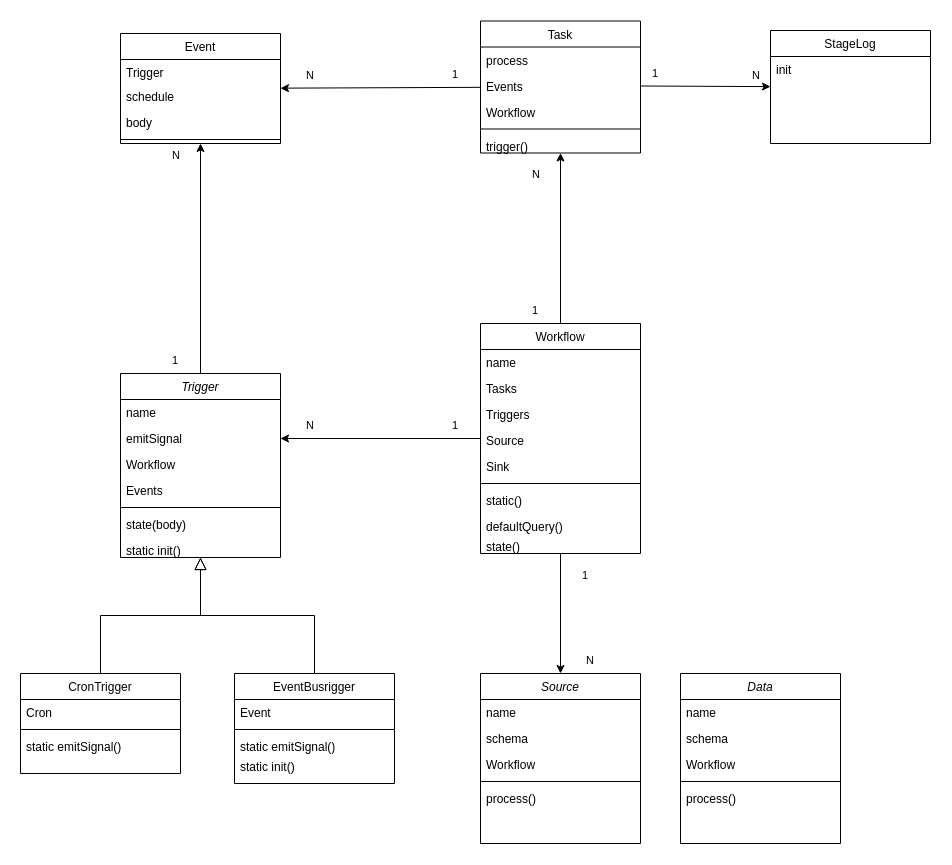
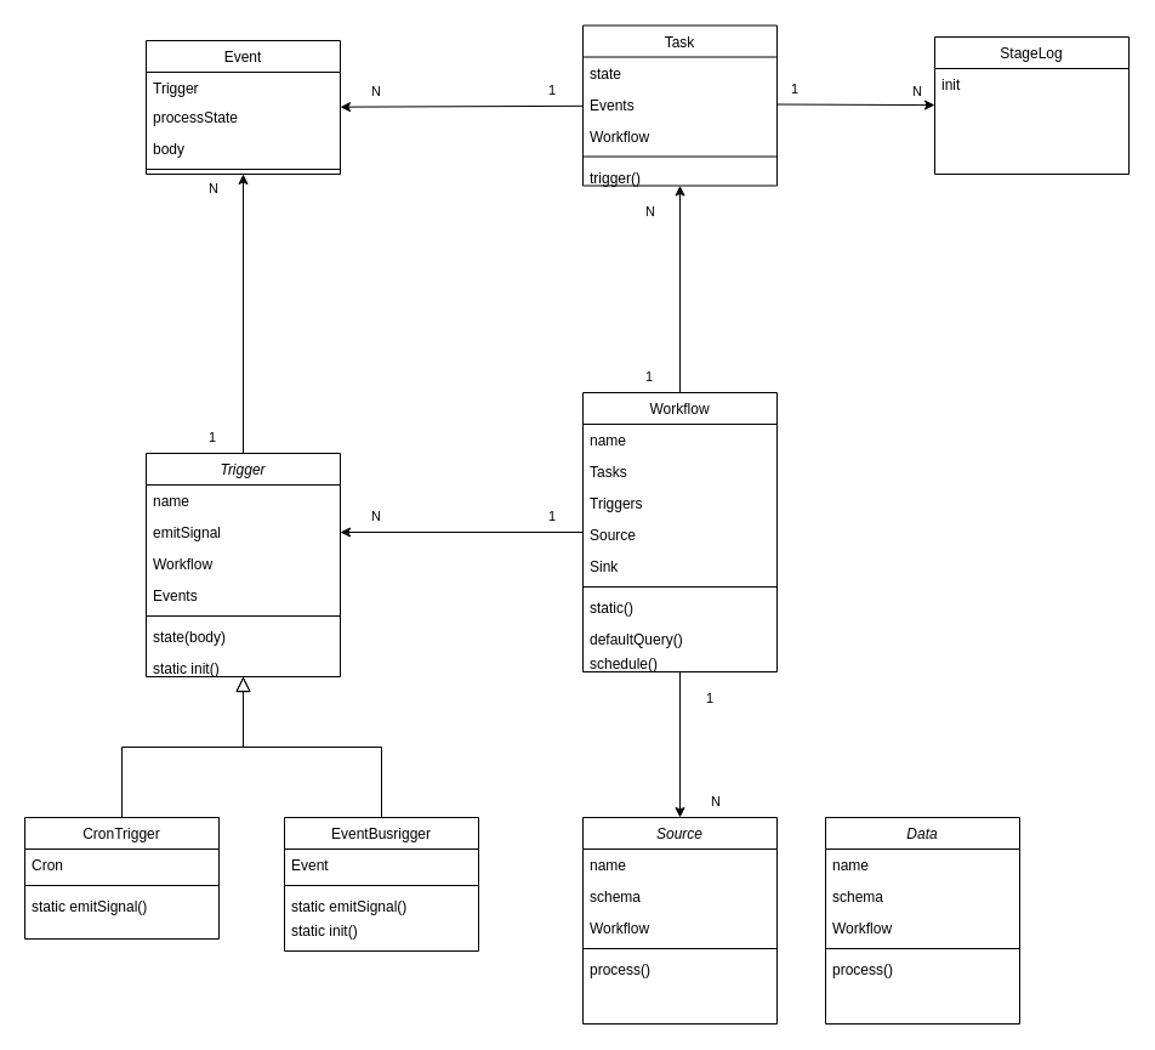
  <mxCell id="0" />
  <mxCell id="1" parent="0" />
  <mxCell id="2" value="Trigger" style="swimlane;fontStyle=2;align=center;verticalAlign=top;childLayout=stackLayout;horizontal=1;startSize=26;horizontalStack=0;resizeParent=1;resizeLast=0;collapsible=1;marginBottom=0;rounded=0;shadow=0;strokeWidth=1;" parent="1" vertex="1"><mxGeometry x="120" y="373" width="160" height="184" as="geometry"><mxRectangle x="230" y="140" width="160" height="26" as="alternateBounds" /></mxGeometry></mxCell>
  <mxCell id="3" value="name" style="text;align=left;verticalAlign=top;spacingLeft=4;spacingRight=4;overflow=hidden;rotatable=0;points=[[0,0.5],[1,0.5]];portConstraint=eastwest;" parent="2" vertex="1"><mxGeometry y="26" width="160" height="26" as="geometry" /></mxCell>
  <mxCell id="4" value="emitSignal" style="text;align=left;verticalAlign=top;spacingLeft=4;spacingRight=4;overflow=hidden;rotatable=0;points=[[0,0.5],[1,0.5]];portConstraint=eastwest;rounded=0;shadow=0;html=0;" parent="2" vertex="1"><mxGeometry y="52" width="160" height="26" as="geometry" /></mxCell>
  <mxCell id="5" value="Workflow" style="text;align=left;verticalAlign=top;spacingLeft=4;spacingRight=4;overflow=hidden;rotatable=0;points=[[0,0.5],[1,0.5]];portConstraint=eastwest;rounded=0;shadow=0;html=0;" parent="2" vertex="1"><mxGeometry y="78" width="160" height="26" as="geometry" /></mxCell>
  <mxCell id="6" value="Events" style="text;align=left;verticalAlign=top;spacingLeft=4;spacingRight=4;overflow=hidden;rotatable=0;points=[[0,0.5],[1,0.5]];portConstraint=eastwest;" vertex="1" parent="2"><mxGeometry y="104" width="160" height="26" as="geometry" /></mxCell>
  <mxCell id="7" value="" style="line;html=1;strokeWidth=1;align=left;verticalAlign=middle;spacingTop=-1;spacingLeft=3;spacingRight=3;rotatable=0;labelPosition=right;points=[];portConstraint=eastwest;" parent="2" vertex="1"><mxGeometry y="130" width="160" height="8" as="geometry" /></mxCell>
  <mxCell id="8" value="state(body)" style="text;align=left;verticalAlign=top;spacingLeft=4;spacingRight=4;overflow=hidden;rotatable=0;points=[[0,0.5],[1,0.5]];portConstraint=eastwest;" parent="2" vertex="1"><mxGeometry y="138" width="160" height="26" as="geometry" /></mxCell>
  <mxCell id="9" value="static init()" style="text;align=left;verticalAlign=top;spacingLeft=4;spacingRight=4;overflow=hidden;rotatable=0;points=[[0,0.5],[1,0.5]];portConstraint=eastwest;" vertex="1" parent="2"><mxGeometry y="164" width="160" height="20" as="geometry" /></mxCell>
  <mxCell id="10" value="CronTrigger" style="swimlane;fontStyle=0;align=center;verticalAlign=top;childLayout=stackLayout;horizontal=1;startSize=26;horizontalStack=0;resizeParent=1;resizeLast=0;collapsible=1;marginBottom=0;rounded=0;shadow=0;strokeWidth=1;" parent="1" vertex="1"><mxGeometry x="20" y="673" width="160" height="100" as="geometry"><mxRectangle x="130" y="380" width="160" height="26" as="alternateBounds" /></mxGeometry></mxCell>
  <mxCell id="11" value="Cron" style="text;align=left;verticalAlign=top;spacingLeft=4;spacingRight=4;overflow=hidden;rotatable=0;points=[[0,0.5],[1,0.5]];portConstraint=eastwest;" parent="10" vertex="1"><mxGeometry y="26" width="160" height="26" as="geometry" /></mxCell>
  <mxCell id="12" value="" style="line;html=1;strokeWidth=1;align=left;verticalAlign=middle;spacingTop=-1;spacingLeft=3;spacingRight=3;rotatable=0;labelPosition=right;points=[];portConstraint=eastwest;" parent="10" vertex="1"><mxGeometry y="52" width="160" height="8" as="geometry" /></mxCell>
  <mxCell id="13" value="static emitSignal()" style="text;align=left;verticalAlign=top;spacingLeft=4;spacingRight=4;overflow=hidden;rotatable=0;points=[[0,0.5],[1,0.5]];portConstraint=eastwest;" parent="10" vertex="1"><mxGeometry y="60" width="160" height="26" as="geometry" /></mxCell>
  <mxCell id="14" value="" style="endArrow=block;endSize=10;endFill=0;shadow=0;strokeWidth=1;rounded=0;edgeStyle=elbowEdgeStyle;elbow=vertical;" parent="1" source="10" target="2" edge="1"><mxGeometry width="160" relative="1" as="geometry"><mxPoint x="100" y="316" as="sourcePoint" /><mxPoint x="100" y="316" as="targetPoint" /></mxGeometry></mxCell>
  <mxCell id="15" value="EventBusrigger" style="swimlane;fontStyle=0;align=center;verticalAlign=top;childLayout=stackLayout;horizontal=1;startSize=26;horizontalStack=0;resizeParent=1;resizeLast=0;collapsible=1;marginBottom=0;rounded=0;shadow=0;strokeWidth=1;" parent="1" vertex="1"><mxGeometry x="234" y="673" width="160" height="110" as="geometry"><mxRectangle x="340" y="380" width="170" height="26" as="alternateBounds" /></mxGeometry></mxCell>
  <mxCell id="16" value="Event" style="text;align=left;verticalAlign=top;spacingLeft=4;spacingRight=4;overflow=hidden;rotatable=0;points=[[0,0.5],[1,0.5]];portConstraint=eastwest;" parent="15" vertex="1"><mxGeometry y="26" width="160" height="26" as="geometry" /></mxCell>
  <mxCell id="17" value="" style="line;html=1;strokeWidth=1;align=left;verticalAlign=middle;spacingTop=-1;spacingLeft=3;spacingRight=3;rotatable=0;labelPosition=right;points=[];portConstraint=eastwest;" parent="15" vertex="1"><mxGeometry y="52" width="160" height="8" as="geometry" /></mxCell>
  <mxCell id="18" value="static emitSignal()" style="text;align=left;verticalAlign=top;spacingLeft=4;spacingRight=4;overflow=hidden;rotatable=0;points=[[0,0.5],[1,0.5]];portConstraint=eastwest;" vertex="1" parent="15"><mxGeometry y="60" width="160" height="20" as="geometry" /></mxCell>
  <mxCell id="19" value="static init()" style="text;align=left;verticalAlign=top;spacingLeft=4;spacingRight=4;overflow=hidden;rotatable=0;points=[[0,0.5],[1,0.5]];portConstraint=eastwest;" vertex="1" parent="15"><mxGeometry y="80" width="160" height="20" as="geometry" /></mxCell>
  <mxCell id="20" value="" style="endArrow=block;endSize=10;endFill=0;shadow=0;strokeWidth=1;rounded=0;edgeStyle=elbowEdgeStyle;elbow=vertical;" parent="1" source="15" target="2" edge="1"><mxGeometry width="160" relative="1" as="geometry"><mxPoint x="110" y="486" as="sourcePoint" /><mxPoint x="210" y="384" as="targetPoint" /></mxGeometry></mxCell>
  <mxCell id="21" value="Workflow" style="swimlane;fontStyle=0;align=center;verticalAlign=top;childLayout=stackLayout;horizontal=1;startSize=26;horizontalStack=0;resizeParent=1;resizeLast=0;collapsible=1;marginBottom=0;rounded=0;shadow=0;strokeWidth=1;" parent="1" vertex="1"><mxGeometry x="480" y="323" width="160" height="230" as="geometry"><mxRectangle x="550" y="140" width="160" height="26" as="alternateBounds" /></mxGeometry></mxCell>
  <mxCell id="22" value="name" style="text;align=left;verticalAlign=top;spacingLeft=4;spacingRight=4;overflow=hidden;rotatable=0;points=[[0,0.5],[1,0.5]];portConstraint=eastwest;" parent="21" vertex="1"><mxGeometry y="26" width="160" height="26" as="geometry" /></mxCell>
  <mxCell id="23" value="Tasks" style="text;align=left;verticalAlign=top;spacingLeft=4;spacingRight=4;overflow=hidden;rotatable=0;points=[[0,0.5],[1,0.5]];portConstraint=eastwest;rounded=0;shadow=0;html=0;" vertex="1" parent="21"><mxGeometry y="52" width="160" height="26" as="geometry" /></mxCell>
  <mxCell id="24" value="Triggers" style="text;align=left;verticalAlign=top;spacingLeft=4;spacingRight=4;overflow=hidden;rotatable=0;points=[[0,0.5],[1,0.5]];portConstraint=eastwest;rounded=0;shadow=0;html=0;" parent="21" vertex="1"><mxGeometry y="78" width="160" height="26" as="geometry" /></mxCell>
  <mxCell id="25" value="Source" style="text;align=left;verticalAlign=top;spacingLeft=4;spacingRight=4;overflow=hidden;rotatable=0;points=[[0,0.5],[1,0.5]];portConstraint=eastwest;rounded=0;shadow=0;html=0;" parent="21" vertex="1"><mxGeometry y="104" width="160" height="26" as="geometry" /></mxCell>
  <mxCell id="26" value="Sink" style="text;align=left;verticalAlign=top;spacingLeft=4;spacingRight=4;overflow=hidden;rotatable=0;points=[[0,0.5],[1,0.5]];portConstraint=eastwest;rounded=0;shadow=0;html=0;" vertex="1" parent="21"><mxGeometry y="130" width="160" height="26" as="geometry" /></mxCell>
  <mxCell id="27" value="" style="line;html=1;strokeWidth=1;align=left;verticalAlign=middle;spacingTop=-1;spacingLeft=3;spacingRight=3;rotatable=0;labelPosition=right;points=[];portConstraint=eastwest;" parent="21" vertex="1"><mxGeometry y="156" width="160" height="8" as="geometry" /></mxCell>
  <mxCell id="28" value="static()" style="text;align=left;verticalAlign=top;spacingLeft=4;spacingRight=4;overflow=hidden;rotatable=0;points=[[0,0.5],[1,0.5]];portConstraint=eastwest;" parent="21" vertex="1"><mxGeometry y="164" width="160" height="26" as="geometry" /></mxCell>
  <mxCell id="29" value="defaultQuery()" style="text;align=left;verticalAlign=top;spacingLeft=4;spacingRight=4;overflow=hidden;rotatable=0;points=[[0,0.5],[1,0.5]];portConstraint=eastwest;" vertex="1" parent="21"><mxGeometry y="190" width="160" height="20" as="geometry" /></mxCell>
- <mxCell id="30" value="state()" style="text;align=left;verticalAlign=top;spacingLeft=4;spacingRight=4;overflow=hidden;rotatable=0;points=[[0,0.5],[1,0.5]];portConstraint=eastwest;" parent="21" vertex="1"><mxGeometry y="210" width="160" height="20" as="geometry" /></mxCell>
+ <mxCell id="30" value="schedule()" style="text;align=left;verticalAlign=top;spacingLeft=4;spacingRight=4;overflow=hidden;rotatable=0;points=[[0,0.5],[1,0.5]];portConstraint=eastwest;" parent="21" vertex="1"><mxGeometry y="210" width="160" height="20" as="geometry" /></mxCell>
  <mxCell id="31" value="" style="endArrow=classic;html=1;rounded=0;entryX=1;entryY=0.5;entryDx=0;entryDy=0;" edge="1" parent="1" source="21" target="4"><mxGeometry relative="1" as="geometry"><mxPoint x="320" y="323" as="sourcePoint" /><mxPoint x="480" y="323" as="targetPoint" /></mxGeometry></mxCell>
  <mxCell id="32" value="1" style="edgeLabel;resizable=0;html=1;align=left;verticalAlign=bottom;" connectable="0" vertex="1" parent="31"><mxGeometry x="-1" relative="1" as="geometry"><mxPoint x="-30" y="-5" as="offset" /></mxGeometry></mxCell>
  <mxCell id="33" value="N" style="edgeLabel;resizable=0;html=1;align=right;verticalAlign=bottom;" connectable="0" vertex="1" parent="31"><mxGeometry x="1" relative="1" as="geometry"><mxPoint x="34" y="-5" as="offset" /></mxGeometry></mxCell>
  <mxCell id="34" value="Task" style="swimlane;fontStyle=0;align=center;verticalAlign=top;childLayout=stackLayout;horizontal=1;startSize=26;horizontalStack=0;resizeParent=1;resizeLast=0;collapsible=1;marginBottom=0;rounded=0;shadow=0;strokeWidth=1;" vertex="1" parent="1"><mxGeometry x="480" y="20.5" width="160" height="132" as="geometry"><mxRectangle x="550" y="140" width="160" height="26" as="alternateBounds" /></mxGeometry></mxCell>
- <mxCell id="35" value="process" style="text;align=left;verticalAlign=top;spacingLeft=4;spacingRight=4;overflow=hidden;rotatable=0;points=[[0,0.5],[1,0.5]];portConstraint=eastwest;" vertex="1" parent="34"><mxGeometry y="26" width="160" height="26" as="geometry" /></mxCell>
+ <mxCell id="35" value="state" style="text;align=left;verticalAlign=top;spacingLeft=4;spacingRight=4;overflow=hidden;rotatable=0;points=[[0,0.5],[1,0.5]];portConstraint=eastwest;" vertex="1" parent="34"><mxGeometry y="26" width="160" height="26" as="geometry" /></mxCell>
  <mxCell id="36" value="Events" style="text;align=left;verticalAlign=top;spacingLeft=4;spacingRight=4;overflow=hidden;rotatable=0;points=[[0,0.5],[1,0.5]];portConstraint=eastwest;" vertex="1" parent="34"><mxGeometry y="52" width="160" height="26" as="geometry" /></mxCell>
  <mxCell id="37" value="Workflow" style="text;align=left;verticalAlign=top;spacingLeft=4;spacingRight=4;overflow=hidden;rotatable=0;points=[[0,0.5],[1,0.5]];portConstraint=eastwest;rounded=0;shadow=0;html=0;" vertex="1" parent="34"><mxGeometry y="78" width="160" height="26" as="geometry" /></mxCell>
  <mxCell id="38" value="" style="line;html=1;strokeWidth=1;align=left;verticalAlign=middle;spacingTop=-1;spacingLeft=3;spacingRight=3;rotatable=0;labelPosition=right;points=[];portConstraint=eastwest;" vertex="1" parent="34"><mxGeometry y="104" width="160" height="8" as="geometry" /></mxCell>
  <mxCell id="39" value="trigger()" style="text;align=left;verticalAlign=top;spacingLeft=4;spacingRight=4;overflow=hidden;rotatable=0;points=[[0,0.5],[1,0.5]];portConstraint=eastwest;" vertex="1" parent="34"><mxGeometry y="112" width="160" height="20" as="geometry" /></mxCell>
  <mxCell id="40" value="StageLog" style="swimlane;fontStyle=0;align=center;verticalAlign=top;childLayout=stackLayout;horizontal=1;startSize=26;horizontalStack=0;resizeParent=1;resizeLast=0;collapsible=1;marginBottom=0;rounded=0;shadow=0;strokeWidth=1;" vertex="1" parent="1"><mxGeometry x="770" y="30" width="160" height="113" as="geometry"><mxRectangle x="550" y="140" width="160" height="26" as="alternateBounds" /></mxGeometry></mxCell>
  <mxCell id="41" value="init" style="text;align=left;verticalAlign=top;spacingLeft=4;spacingRight=4;overflow=hidden;rotatable=0;points=[[0,0.5],[1,0.5]];portConstraint=eastwest;" vertex="1" parent="40"><mxGeometry y="26" width="160" height="26" as="geometry" /></mxCell>
  <mxCell id="42" value="Event" style="swimlane;fontStyle=0;align=center;verticalAlign=top;childLayout=stackLayout;horizontal=1;startSize=26;horizontalStack=0;resizeParent=1;resizeLast=0;collapsible=1;marginBottom=0;rounded=0;shadow=0;strokeWidth=1;" vertex="1" parent="1"><mxGeometry x="120" y="33" width="160" height="110" as="geometry"><mxRectangle x="340" y="380" width="170" height="26" as="alternateBounds" /></mxGeometry></mxCell>
  <mxCell id="43" value="Trigger" style="text;align=left;verticalAlign=top;spacingLeft=4;spacingRight=4;overflow=hidden;rotatable=0;points=[[0,0.5],[1,0.5]];portConstraint=eastwest;" vertex="1" parent="42"><mxGeometry y="26" width="160" height="24" as="geometry" /></mxCell>
- <mxCell id="44" value="schedule" style="text;align=left;verticalAlign=top;spacingLeft=4;spacingRight=4;overflow=hidden;rotatable=0;points=[[0,0.5],[1,0.5]];portConstraint=eastwest;" vertex="1" parent="42"><mxGeometry y="50" width="160" height="26" as="geometry" /></mxCell>
+ <mxCell id="44" value="processState" style="text;align=left;verticalAlign=top;spacingLeft=4;spacingRight=4;overflow=hidden;rotatable=0;points=[[0,0.5],[1,0.5]];portConstraint=eastwest;" vertex="1" parent="42"><mxGeometry y="50" width="160" height="26" as="geometry" /></mxCell>
  <mxCell id="45" value="body" style="text;align=left;verticalAlign=top;spacingLeft=4;spacingRight=4;overflow=hidden;rotatable=0;points=[[0,0.5],[1,0.5]];portConstraint=eastwest;" vertex="1" parent="42"><mxGeometry y="76" width="160" height="26" as="geometry" /></mxCell>
  <mxCell id="46" value="" style="line;html=1;strokeWidth=1;align=left;verticalAlign=middle;spacingTop=-1;spacingLeft=3;spacingRight=3;rotatable=0;labelPosition=right;points=[];portConstraint=eastwest;" vertex="1" parent="42"><mxGeometry y="102" width="160" height="8" as="geometry" /></mxCell>
  <mxCell id="47" value="" style="endArrow=classic;html=1;rounded=0;" edge="1" parent="1" source="34" target="42"><mxGeometry relative="1" as="geometry"><mxPoint x="490" y="308" as="sourcePoint" /><mxPoint x="290" y="308" as="targetPoint" /></mxGeometry></mxCell>
  <mxCell id="48" value="1" style="edgeLabel;resizable=0;html=1;align=left;verticalAlign=bottom;" connectable="0" vertex="1" parent="47"><mxGeometry x="-1" relative="1" as="geometry"><mxPoint x="-30" y="-5" as="offset" /></mxGeometry></mxCell>
  <mxCell id="49" value="N" style="edgeLabel;resizable=0;html=1;align=right;verticalAlign=bottom;" connectable="0" vertex="1" parent="47"><mxGeometry x="1" relative="1" as="geometry"><mxPoint x="34" y="-5" as="offset" /></mxGeometry></mxCell>
  <mxCell id="50" value="" style="endArrow=classic;html=1;rounded=0;" edge="1" parent="1" source="2" target="42"><mxGeometry relative="1" as="geometry"><mxPoint x="490" y="308" as="sourcePoint" /><mxPoint x="290" y="308" as="targetPoint" /></mxGeometry></mxCell>
  <mxCell id="51" value="1" style="edgeLabel;resizable=0;html=1;align=left;verticalAlign=bottom;" connectable="0" vertex="1" parent="50"><mxGeometry x="-1" relative="1" as="geometry"><mxPoint x="-30" y="-5" as="offset" /></mxGeometry></mxCell>
  <mxCell id="52" value="N" style="edgeLabel;resizable=0;html=1;align=right;verticalAlign=bottom;" connectable="0" vertex="1" parent="50"><mxGeometry x="1" relative="1" as="geometry"><mxPoint x="-20" y="20" as="offset" /></mxGeometry></mxCell>
  <mxCell id="53" value="" style="endArrow=classic;html=1;rounded=0;exitX=0.5;exitY=0;exitDx=0;exitDy=0;" edge="1" parent="1" source="21" target="34"><mxGeometry relative="1" as="geometry"><mxPoint x="490" y="308" as="sourcePoint" /><mxPoint x="290" y="308" as="targetPoint" /></mxGeometry></mxCell>
  <mxCell id="54" value="1" style="edgeLabel;resizable=0;html=1;align=left;verticalAlign=bottom;" connectable="0" vertex="1" parent="53"><mxGeometry x="-1" relative="1" as="geometry"><mxPoint x="-30" y="-5" as="offset" /></mxGeometry></mxCell>
  <mxCell id="55" value="N" style="edgeLabel;resizable=0;html=1;align=right;verticalAlign=bottom;" connectable="0" vertex="1" parent="53"><mxGeometry x="1" relative="1" as="geometry"><mxPoint x="-20" y="30" as="offset" /></mxGeometry></mxCell>
  <mxCell id="56" value="Source" style="swimlane;fontStyle=2;align=center;verticalAlign=top;childLayout=stackLayout;horizontal=1;startSize=26;horizontalStack=0;resizeParent=1;resizeLast=0;collapsible=1;marginBottom=0;rounded=0;shadow=0;strokeWidth=1;" vertex="1" parent="1"><mxGeometry x="480" y="673" width="160" height="170" as="geometry"><mxRectangle x="230" y="140" width="160" height="26" as="alternateBounds" /></mxGeometry></mxCell>
  <mxCell id="57" value="name" style="text;align=left;verticalAlign=top;spacingLeft=4;spacingRight=4;overflow=hidden;rotatable=0;points=[[0,0.5],[1,0.5]];portConstraint=eastwest;" vertex="1" parent="56"><mxGeometry y="26" width="160" height="26" as="geometry" /></mxCell>
  <mxCell id="58" value="schema" style="text;align=left;verticalAlign=top;spacingLeft=4;spacingRight=4;overflow=hidden;rotatable=0;points=[[0,0.5],[1,0.5]];portConstraint=eastwest;rounded=0;shadow=0;html=0;" vertex="1" parent="56"><mxGeometry y="52" width="160" height="26" as="geometry" /></mxCell>
  <mxCell id="59" value="Workflow" style="text;align=left;verticalAlign=top;spacingLeft=4;spacingRight=4;overflow=hidden;rotatable=0;points=[[0,0.5],[1,0.5]];portConstraint=eastwest;rounded=0;shadow=0;html=0;" vertex="1" parent="56"><mxGeometry y="78" width="160" height="26" as="geometry" /></mxCell>
  <mxCell id="60" value="" style="line;html=1;strokeWidth=1;align=left;verticalAlign=middle;spacingTop=-1;spacingLeft=3;spacingRight=3;rotatable=0;labelPosition=right;points=[];portConstraint=eastwest;" vertex="1" parent="56"><mxGeometry y="104" width="160" height="8" as="geometry" /></mxCell>
  <mxCell id="61" value="process()" style="text;align=left;verticalAlign=top;spacingLeft=4;spacingRight=4;overflow=hidden;rotatable=0;points=[[0,0.5],[1,0.5]];portConstraint=eastwest;" vertex="1" parent="56"><mxGeometry y="112" width="160" height="26" as="geometry" /></mxCell>
  <mxCell id="62" value="" style="endArrow=classic;html=1;rounded=0;exitX=1;exitY=0.5;exitDx=0;exitDy=0;" edge="1" parent="1" source="36" target="40"><mxGeometry relative="1" as="geometry"><mxPoint x="490" y="97" as="sourcePoint" /><mxPoint x="290" y="98" as="targetPoint" /></mxGeometry></mxCell>
  <mxCell id="63" value="1" style="edgeLabel;resizable=0;html=1;align=left;verticalAlign=bottom;" connectable="0" vertex="1" parent="62"><mxGeometry x="-1" relative="1" as="geometry"><mxPoint x="10" y="-5" as="offset" /></mxGeometry></mxCell>
  <mxCell id="64" value="N" style="edgeLabel;resizable=0;html=1;align=right;verticalAlign=bottom;" connectable="0" vertex="1" parent="62"><mxGeometry x="1" relative="1" as="geometry"><mxPoint x="-10" y="-3" as="offset" /></mxGeometry></mxCell>
  <mxCell id="65" value="" style="endArrow=classic;html=1;rounded=0;entryX=0.5;entryY=0;entryDx=0;entryDy=0;" edge="1" parent="1" source="21" target="56"><mxGeometry relative="1" as="geometry"><mxPoint x="490" y="448" as="sourcePoint" /><mxPoint x="290" y="448" as="targetPoint" /></mxGeometry></mxCell>
  <mxCell id="66" value="1" style="edgeLabel;resizable=0;html=1;align=left;verticalAlign=bottom;" connectable="0" vertex="1" parent="65"><mxGeometry x="-1" relative="1" as="geometry"><mxPoint x="20" y="30" as="offset" /></mxGeometry></mxCell>
  <mxCell id="67" value="N" style="edgeLabel;resizable=0;html=1;align=right;verticalAlign=bottom;" connectable="0" vertex="1" parent="65"><mxGeometry x="1" relative="1" as="geometry"><mxPoint x="34" y="-5" as="offset" /></mxGeometry></mxCell>
  <mxCell id="68" value="Data" style="swimlane;fontStyle=2;align=center;verticalAlign=top;childLayout=stackLayout;horizontal=1;startSize=26;horizontalStack=0;resizeParent=1;resizeLast=0;collapsible=1;marginBottom=0;rounded=0;shadow=0;strokeWidth=1;" vertex="1" parent="1"><mxGeometry x="680" y="673" width="160" height="170" as="geometry"><mxRectangle x="230" y="140" width="160" height="26" as="alternateBounds" /></mxGeometry></mxCell>
  <mxCell id="69" value="name" style="text;align=left;verticalAlign=top;spacingLeft=4;spacingRight=4;overflow=hidden;rotatable=0;points=[[0,0.5],[1,0.5]];portConstraint=eastwest;" vertex="1" parent="68"><mxGeometry y="26" width="160" height="26" as="geometry" /></mxCell>
  <mxCell id="70" value="schema" style="text;align=left;verticalAlign=top;spacingLeft=4;spacingRight=4;overflow=hidden;rotatable=0;points=[[0,0.5],[1,0.5]];portConstraint=eastwest;rounded=0;shadow=0;html=0;" vertex="1" parent="68"><mxGeometry y="52" width="160" height="26" as="geometry" /></mxCell>
  <mxCell id="71" value="Workflow" style="text;align=left;verticalAlign=top;spacingLeft=4;spacingRight=4;overflow=hidden;rotatable=0;points=[[0,0.5],[1,0.5]];portConstraint=eastwest;rounded=0;shadow=0;html=0;" vertex="1" parent="68"><mxGeometry y="78" width="160" height="26" as="geometry" /></mxCell>
  <mxCell id="72" value="" style="line;html=1;strokeWidth=1;align=left;verticalAlign=middle;spacingTop=-1;spacingLeft=3;spacingRight=3;rotatable=0;labelPosition=right;points=[];portConstraint=eastwest;" vertex="1" parent="68"><mxGeometry y="104" width="160" height="8" as="geometry" /></mxCell>
  <mxCell id="73" value="process()" style="text;align=left;verticalAlign=top;spacingLeft=4;spacingRight=4;overflow=hidden;rotatable=0;points=[[0,0.5],[1,0.5]];portConstraint=eastwest;" vertex="1" parent="68"><mxGeometry y="112" width="160" height="26" as="geometry" /></mxCell>
